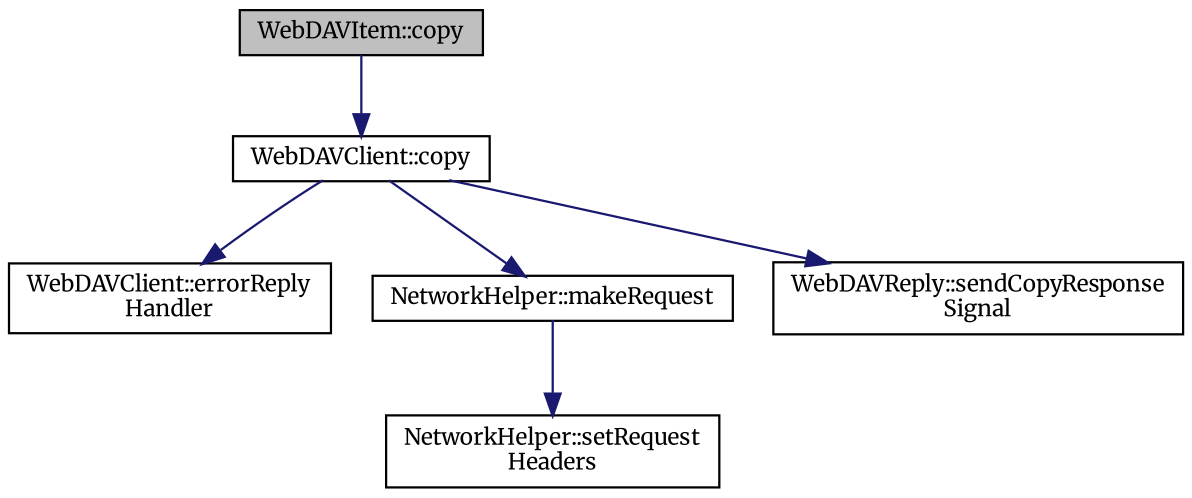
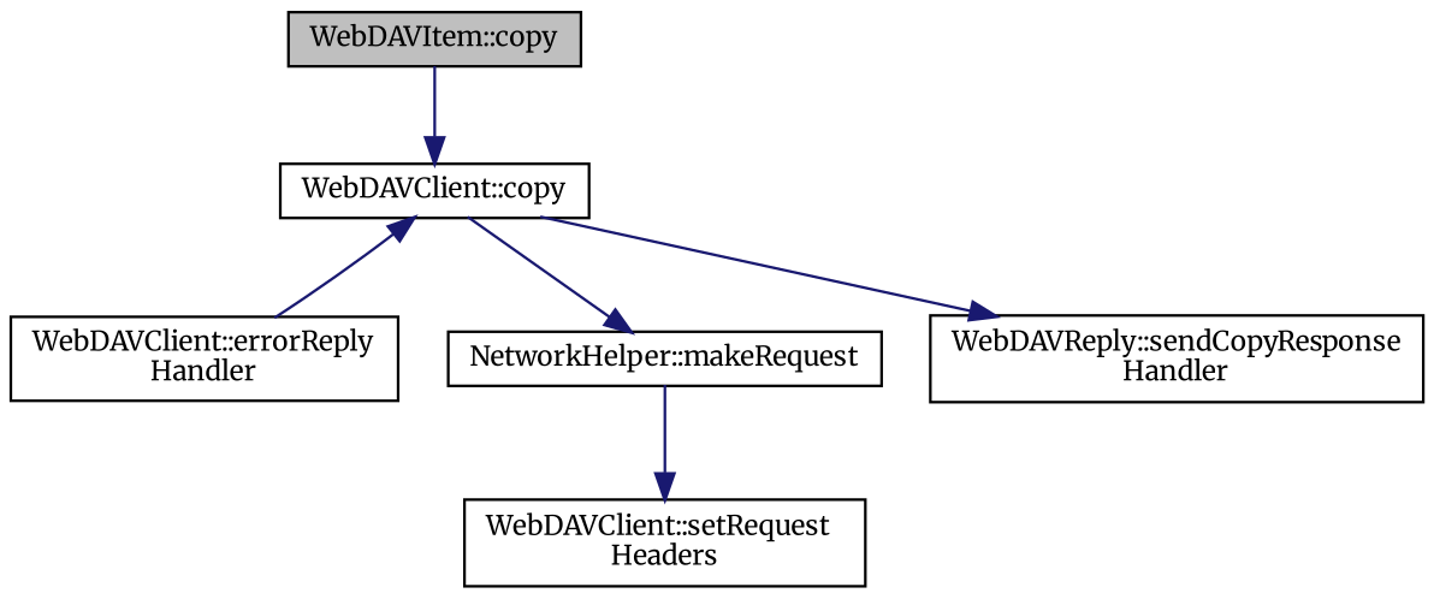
  digraph {
    fontname=Merriweather
    rankdir=TB
    node [color=black fillcolor=white fontname=Merriweather fontsize=10 shape=record style=filled]
    edge [color=midnightblue fontname=Merriweather fontsize=10 labelfontname=Helvetica labelfontsize=10 style=solid]
    n1 [fillcolor=grey75 fontcolor=black height=0.2 label="WebDAVItem::copy" width=0.4]
    n2 [height=0.2 label="WebDAVClient::copy" width=0.4]
    n3 [height=0.2 label="WebDAVClient::errorReply\lHandler" width=0.4]
    n4 [height=0.2 label="NetworkHelper::makeRequest" width=0.4]
-   n5 [height=0.2 label="WebDAVReply::sendCopyResponse\lSignal" width=0.4]
-   n6 [height=0.2 label="NetworkHelper::setRequest\lHeaders" width=0.4]
+   n5 [height=0.2 label="WebDAVReply::sendCopyResponse\lHandler" width=0.4]
+   n6 [height=0.2 label="WebDAVClient::setRequest\lHeaders" width=0.4]
    n1 -> n2
-   n2 -> n3
+   n3 -> n2
    n2 -> n4
    n2 -> n5
    n4 -> n6
  }
